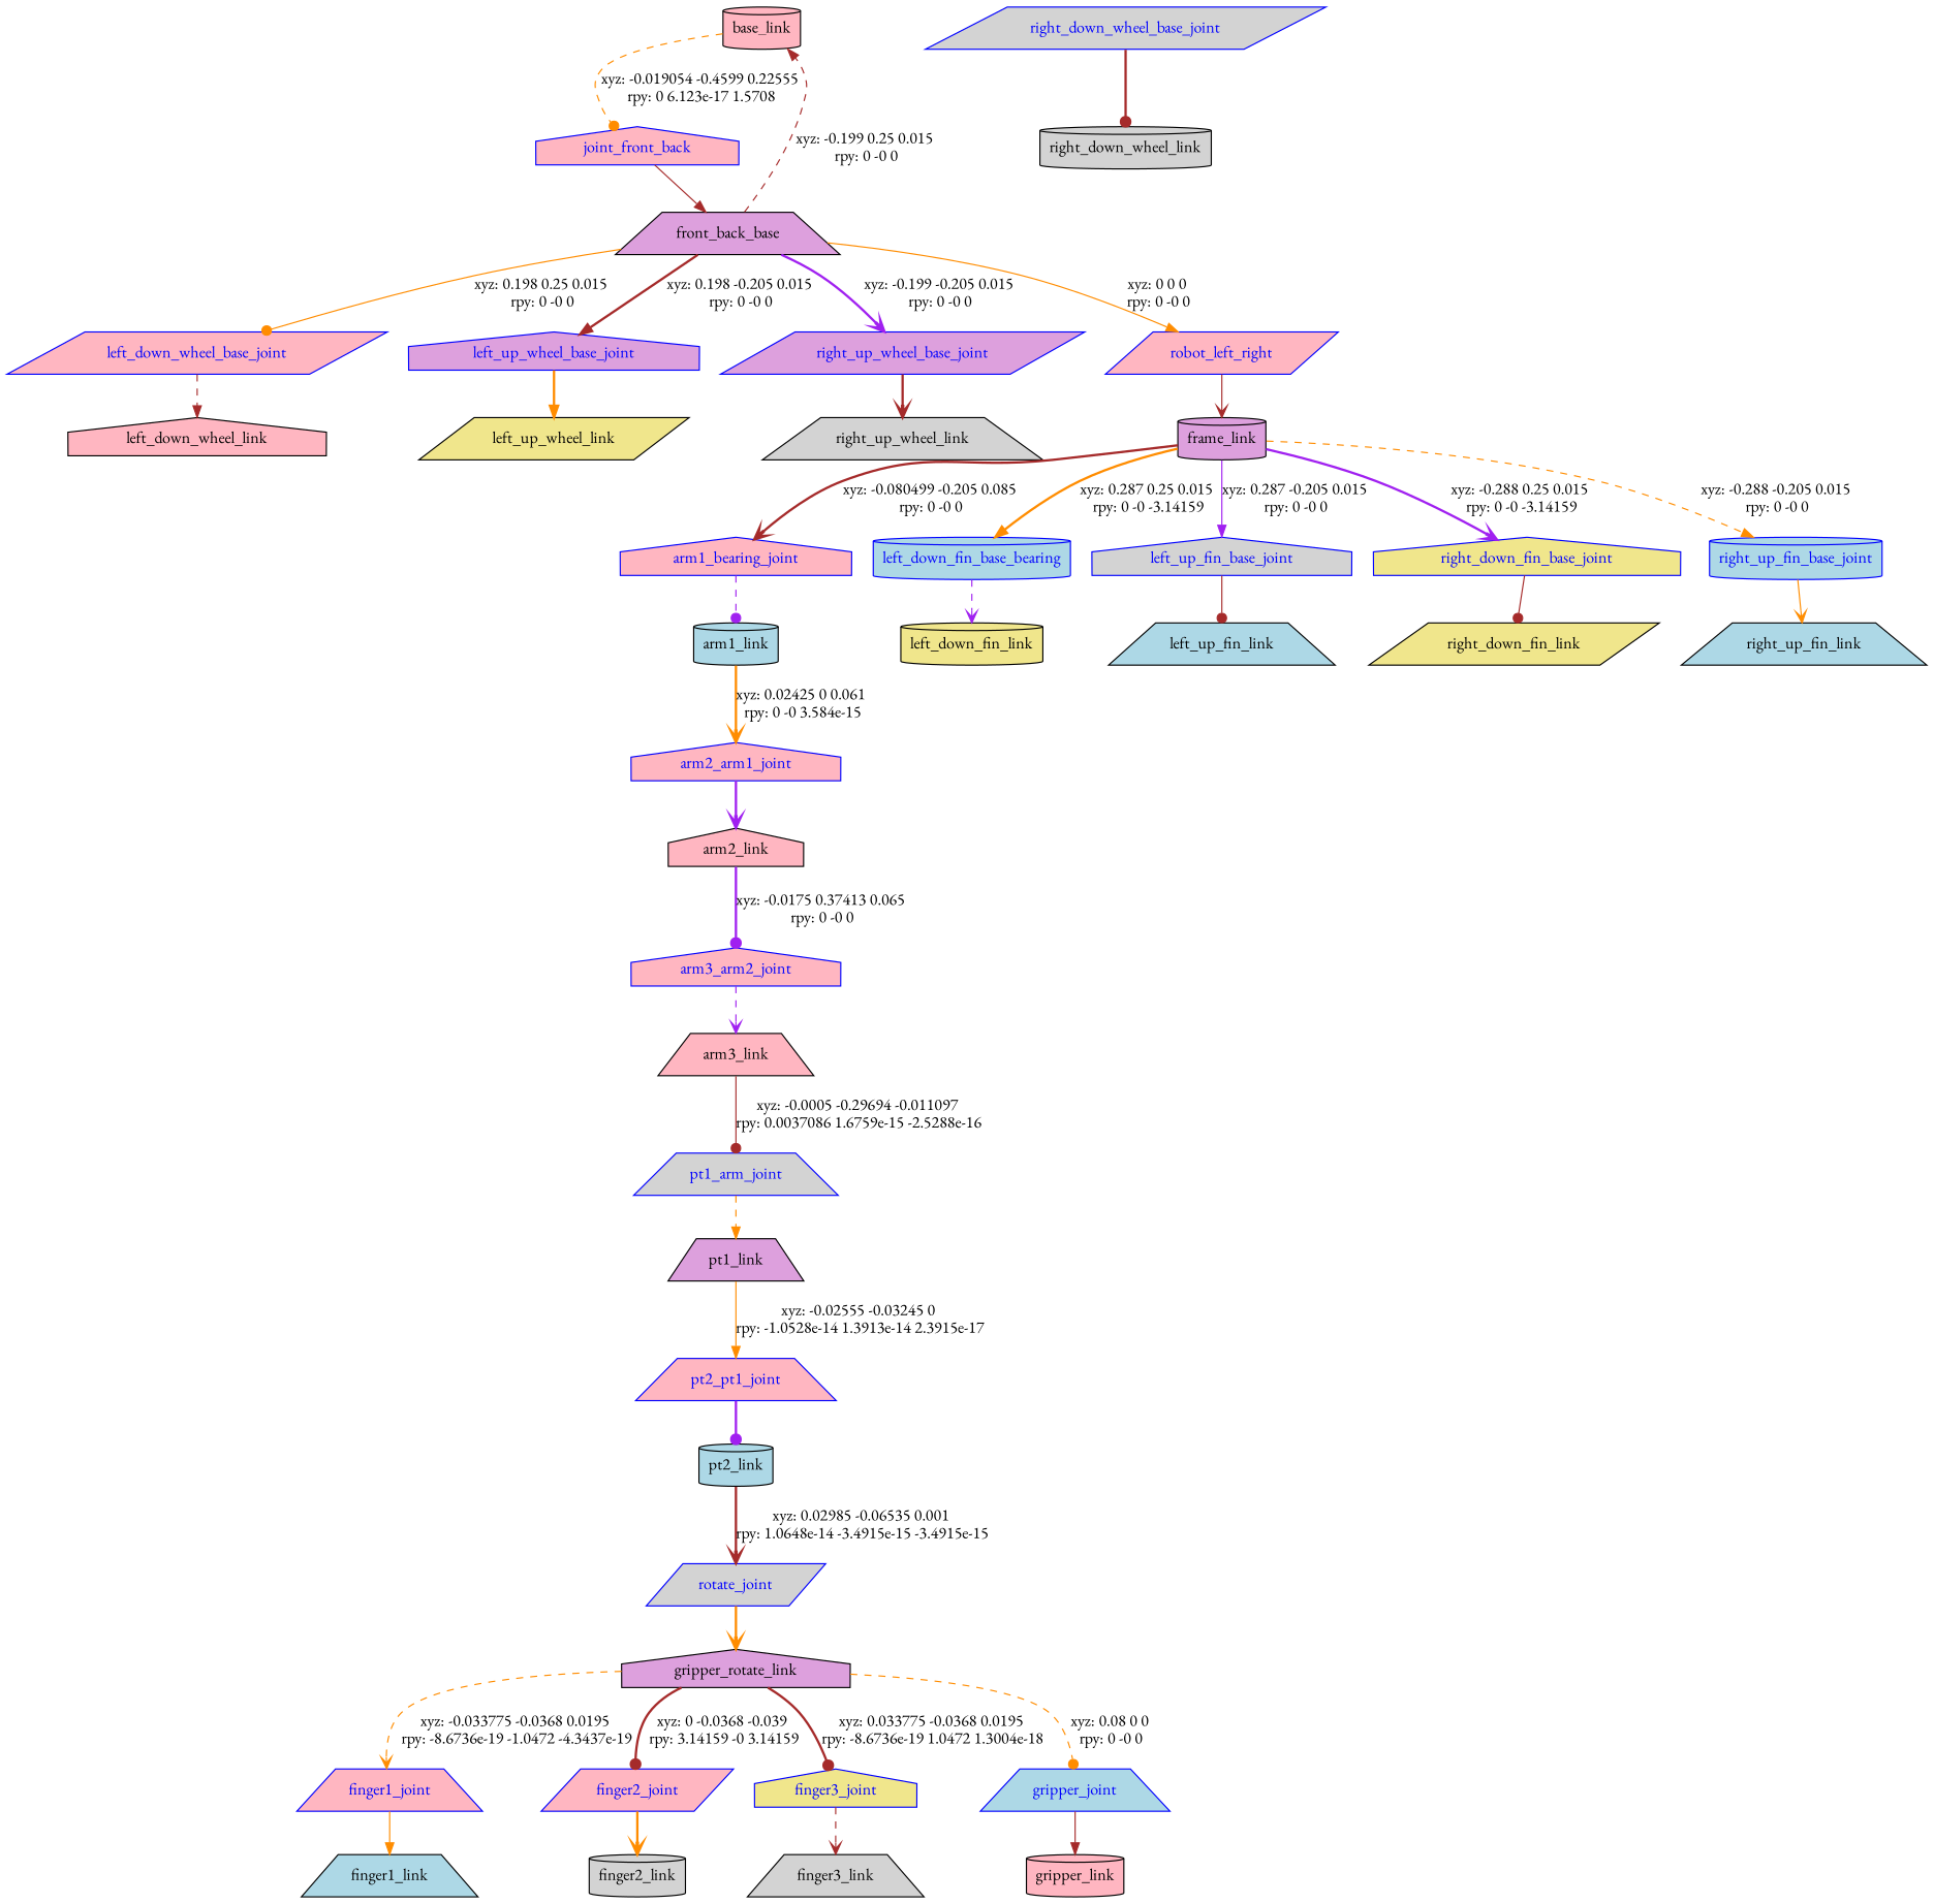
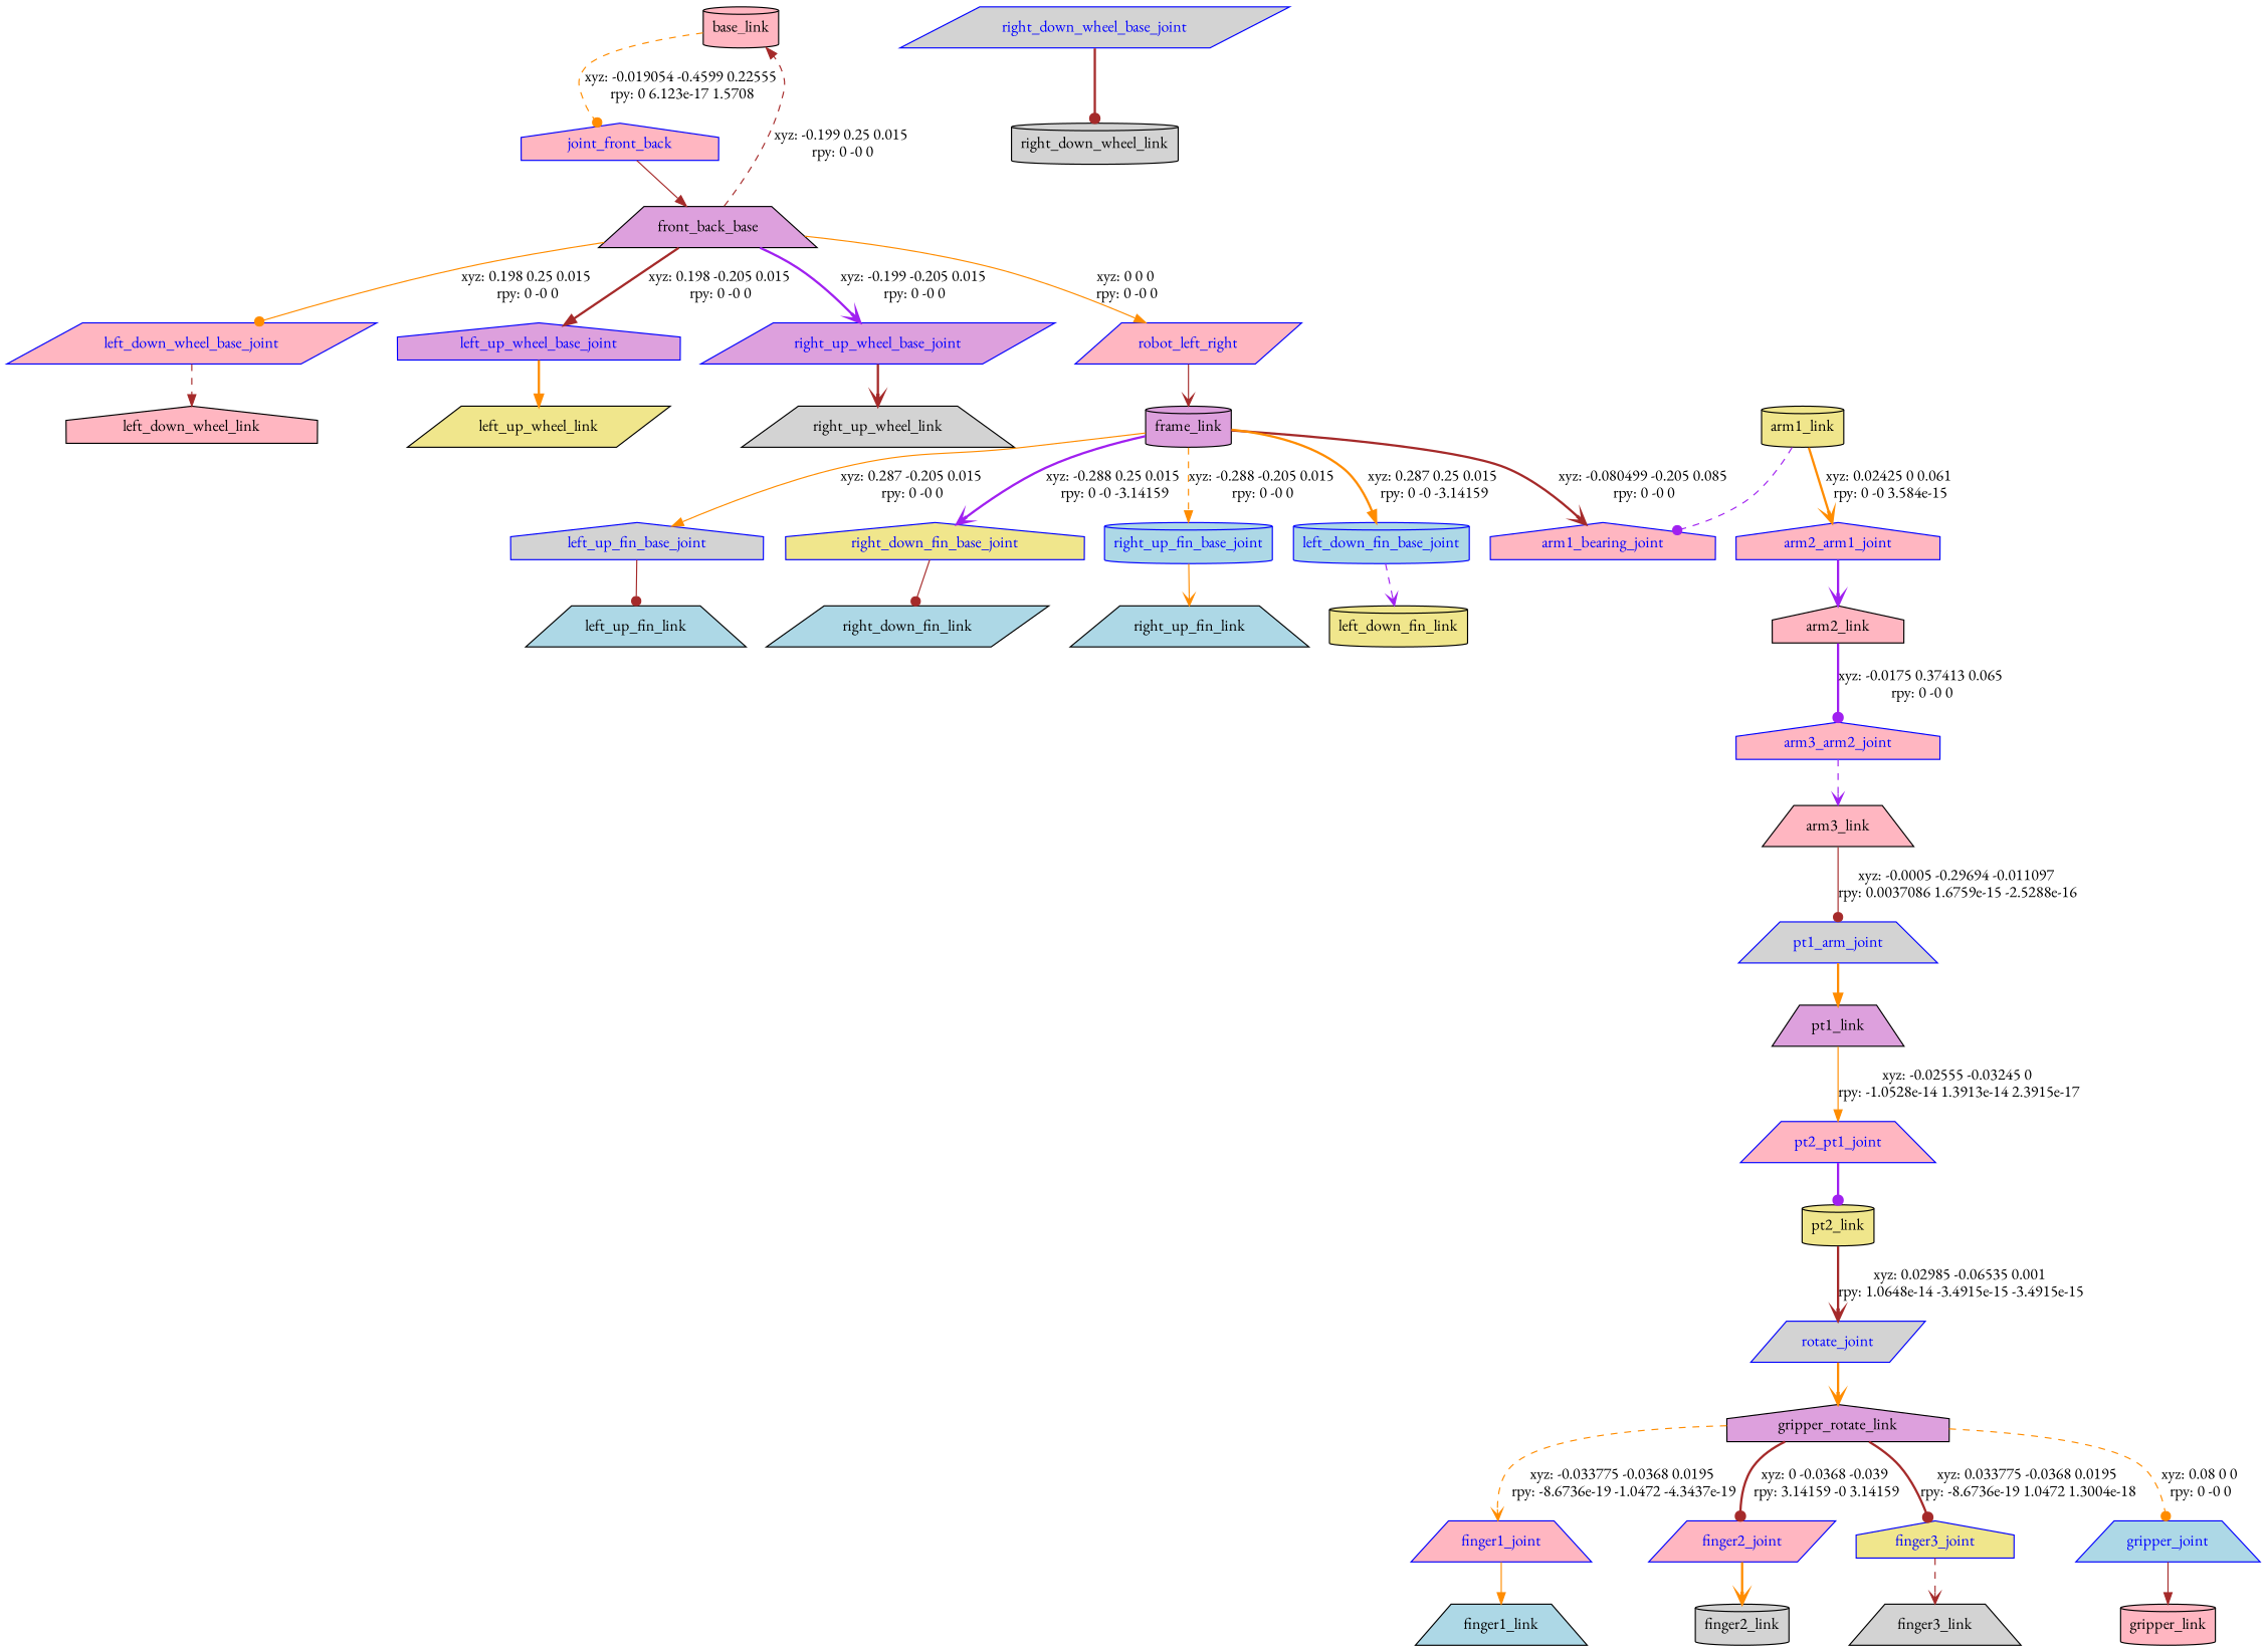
  digraph {
    fontname="EB Garamond"
    node [fillcolor=lightpink fontname="EB Garamond" shape=trapezium style=filled]
    edge [arrowhead=vee color=brown fontname="EB Garamond" style=bold]
    n1 [label=base_link shape=cylinder]
    joint_front_back [color=blue fontcolor=blue shape=house]
    n3 [fillcolor=plum label=front_back_base]
    left_down_wheel_base_joint [color=blue fontcolor=blue shape=parallelogram]
    left_up_wheel_base_joint [color=blue fillcolor=plum fontcolor=blue shape=house]
    right_up_wheel_base_joint [color=blue fillcolor=plum fontcolor=blue shape=parallelogram]
    robot_left_right [color=blue fontcolor=blue shape=parallelogram]
    n8 [label=left_down_wheel_link shape=house]
    n9 [fillcolor=khaki label=left_up_wheel_link shape=parallelogram]
    right_down_wheel_base_joint [color=blue fillcolor=lightgrey fontcolor=blue shape=parallelogram]
    n11 [fillcolor=lightgrey label=right_down_wheel_link shape=cylinder]
    n12 [fillcolor=lightgrey label=right_up_wheel_link]
    n13 [fillcolor=plum label=frame_link shape=cylinder]
    arm1_bearing_joint [color=blue fontcolor=blue shape=house]
-   left_down_fin_base_joint [color=blue fillcolor=lightblue fontcolor=blue shape=cylinder label=left_down_fin_base_bearing]
+   left_down_fin_base_joint [color=blue fillcolor=lightblue fontcolor=blue shape=cylinder]
    left_up_fin_base_joint [color=blue fillcolor=lightgrey fontcolor=blue shape=house]
    right_down_fin_base_joint [color=blue fillcolor=khaki fontcolor=blue shape=house]
    right_up_fin_base_joint [color=blue fillcolor=lightblue fontcolor=blue shape=cylinder]
-   n19 [fillcolor=lightblue label=arm1_link shape=cylinder]
+   n19 [fillcolor=khaki label=arm1_link shape=cylinder]
    n20 [fillcolor=khaki label=left_down_fin_link shape=cylinder]
    n21 [fillcolor=lightblue label=left_up_fin_link]
-   n22 [fillcolor=khaki label=right_down_fin_link shape=parallelogram]
+   n22 [fillcolor=lightblue label=right_down_fin_link shape=parallelogram]
    n23 [fillcolor=lightblue label=right_up_fin_link]
    arm2_arm1_joint [color=blue fontcolor=blue shape=house]
    n25 [label=arm2_link shape=house]
    arm3_arm2_joint [color=blue fontcolor=blue shape=house]
    n27 [label=arm3_link]
    pt1_arm_joint [color=blue fillcolor=lightgrey fontcolor=blue]
    n29 [fillcolor=plum label=pt1_link]
    pt2_pt1_joint [color=blue fontcolor=blue]
-   n31 [fillcolor=lightblue label=pt2_link shape=cylinder]
+   n31 [fillcolor=khaki label=pt2_link shape=cylinder]
    rotate_joint [color=blue fillcolor=lightgrey fontcolor=blue shape=parallelogram]
    n33 [fillcolor=plum label=gripper_rotate_link shape=house]
    finger1_joint [color=blue fontcolor=blue]
    finger2_joint [color=blue fontcolor=blue shape=parallelogram]
    finger3_joint [color=blue fillcolor=khaki fontcolor=blue shape=house]
    gripper_joint [color=blue fillcolor=lightblue fontcolor=blue]
    n38 [fillcolor=lightblue label=finger1_link]
    n39 [fillcolor=lightgrey label=finger2_link shape=cylinder]
    n40 [fillcolor=lightgrey label=finger3_link]
    n41 [label=gripper_link shape=cylinder]
    n1 -> joint_front_back [arrowhead=dot color=darkorange label="xyz: -0.019054 -0.4599 0.22555 \nrpy: 0 6.123e-17 1.5708" style=dashed]
    joint_front_back -> n3 [arrowhead=normal style=solid]
    n3 -> n1 [arrowhead=normal label="xyz: -0.199 0.25 0.015 \nrpy: 0 -0 0" style=dashed]
    n3 -> left_down_wheel_base_joint [arrowhead=dot color=darkorange label="xyz: 0.198 0.25 0.015 \nrpy: 0 -0 0" style=solid]
    n3 -> left_up_wheel_base_joint [arrowhead=normal label="xyz: 0.198 -0.205 0.015 \nrpy: 0 -0 0"]
    n3 -> right_up_wheel_base_joint [color=purple label="xyz: -0.199 -0.205 0.015 \nrpy: 0 -0 0"]
    n3 -> robot_left_right [arrowhead=normal color=darkorange label="xyz: 0 0 0 \nrpy: 0 -0 0" style=solid]
    left_down_wheel_base_joint -> n8 [arrowhead=normal style=dashed]
    left_up_wheel_base_joint -> n9 [arrowhead=normal color=darkorange]
    right_up_wheel_base_joint -> n12
    robot_left_right -> n13 [style=solid]
    right_down_wheel_base_joint -> n11 [arrowhead=dot]
    n13 -> arm1_bearing_joint [label="xyz: -0.080499 -0.205 0.085 \nrpy: 0 -0 0"]
    n13 -> left_down_fin_base_joint [arrowhead=normal color=darkorange label="xyz: 0.287 0.25 0.015 \nrpy: 0 -0 -3.14159"]
-   n13 -> left_up_fin_base_joint [arrowhead=normal color=purple label="xyz: 0.287 -0.205 0.015 \nrpy: 0 -0 0" style=solid]
+   n13 -> left_up_fin_base_joint [arrowhead=normal color=darkorange label="xyz: 0.287 -0.205 0.015 \nrpy: 0 -0 0" style=solid]
    n13 -> right_down_fin_base_joint [color=purple label="xyz: -0.288 0.25 0.015 \nrpy: 0 -0 -3.14159"]
    n13 -> right_up_fin_base_joint [arrowhead=normal color=darkorange label="xyz: -0.288 -0.205 0.015 \nrpy: 0 -0 0" style=dashed]
-   arm1_bearing_joint -> n19 [arrowhead=dot color=purple style=dashed]
+   n19 -> arm1_bearing_joint [arrowhead=dot color=purple style=dashed]
    left_down_fin_base_joint -> n20 [color=purple style=dashed]
    left_up_fin_base_joint -> n21 [arrowhead=dot style=solid]
    right_down_fin_base_joint -> n22 [arrowhead=dot style=solid]
    right_up_fin_base_joint -> n23 [color=darkorange style=solid]
    n19 -> arm2_arm1_joint [color=darkorange label="xyz: 0.02425 0 0.061 \nrpy: 0 -0 3.584e-15"]
    arm2_arm1_joint -> n25 [color=purple]
    n25 -> arm3_arm2_joint [arrowhead=dot color=purple label="xyz: -0.0175 0.37413 0.065 \nrpy: 0 -0 0"]
    arm3_arm2_joint -> n27 [color=purple style=dashed]
    n27 -> pt1_arm_joint [arrowhead=dot label="xyz: -0.0005 -0.29694 -0.011097 \nrpy: 0.0037086 1.6759e-15 -2.5288e-16" style=solid]
-   pt1_arm_joint -> n29 [arrowhead=normal color=darkorange style=dashed]
+   pt1_arm_joint -> n29 [arrowhead=normal color=darkorange]
    n29 -> pt2_pt1_joint [arrowhead=normal color=darkorange label="xyz: -0.02555 -0.03245 0 \nrpy: -1.0528e-14 1.3913e-14 2.3915e-17" style=solid]
    pt2_pt1_joint -> n31 [arrowhead=dot color=purple]
    n31 -> rotate_joint [label="xyz: 0.02985 -0.06535 0.001 \nrpy: 1.0648e-14 -3.4915e-15 -3.4915e-15"]
    rotate_joint -> n33 [color=darkorange]
    n33 -> finger1_joint [color=darkorange label="xyz: -0.033775 -0.0368 0.0195 \nrpy: -8.6736e-19 -1.0472 -4.3437e-19" style=dashed]
    n33 -> finger2_joint [arrowhead=dot label="xyz: 0 -0.0368 -0.039 \nrpy: 3.14159 -0 3.14159"]
    n33 -> finger3_joint [arrowhead=dot label="xyz: 0.033775 -0.0368 0.0195 \nrpy: -8.6736e-19 1.0472 1.3004e-18"]
    n33 -> gripper_joint [arrowhead=dot color=darkorange label="xyz: 0.08 0 0 \nrpy: 0 -0 0" style=dashed]
    finger1_joint -> n38 [arrowhead=normal color=darkorange style=solid]
    finger2_joint -> n39 [color=darkorange]
    finger3_joint -> n40 [style=dashed]
    gripper_joint -> n41 [arrowhead=normal style=solid]
  }
